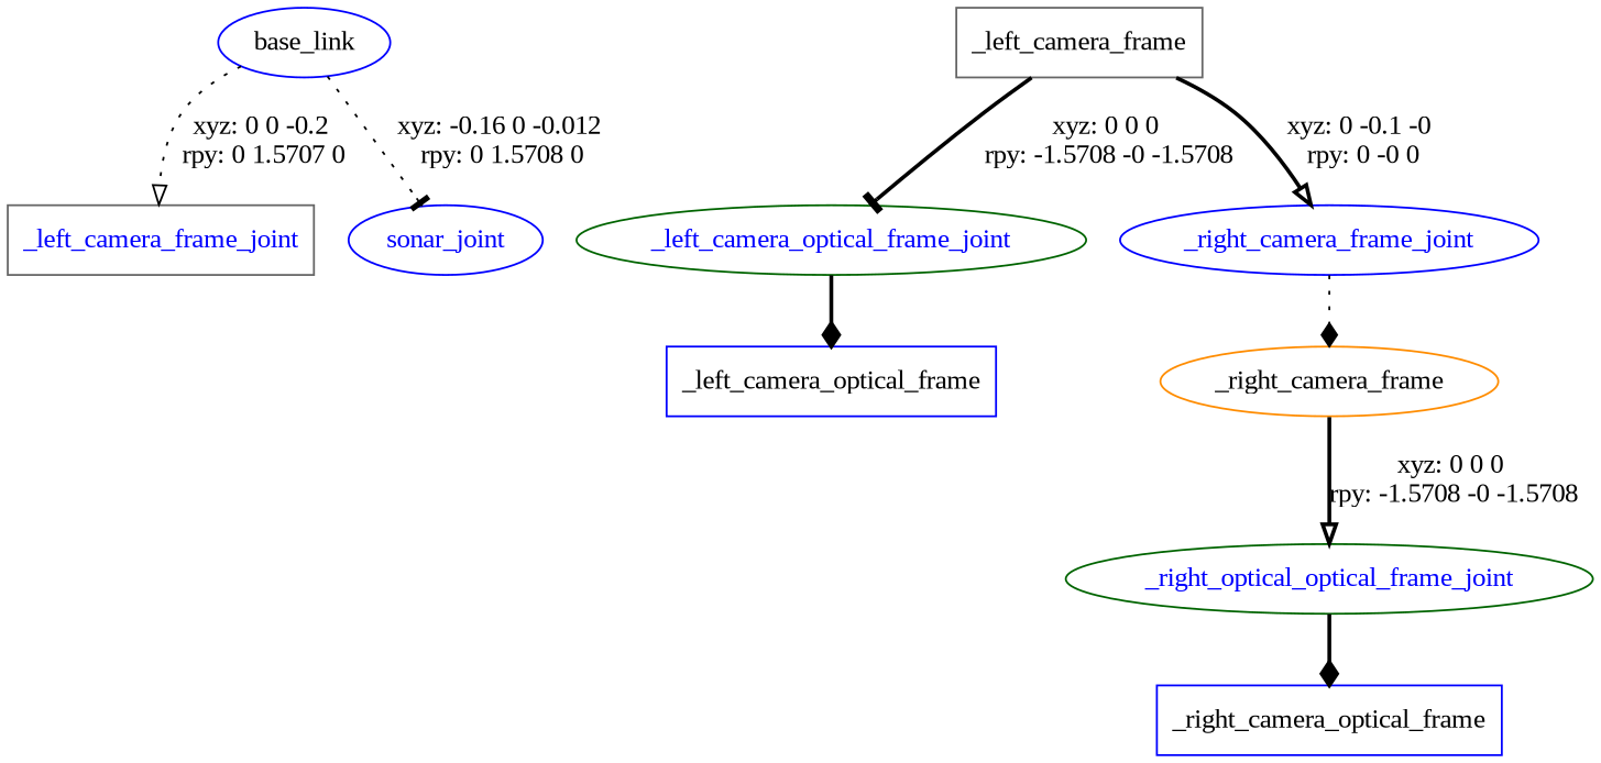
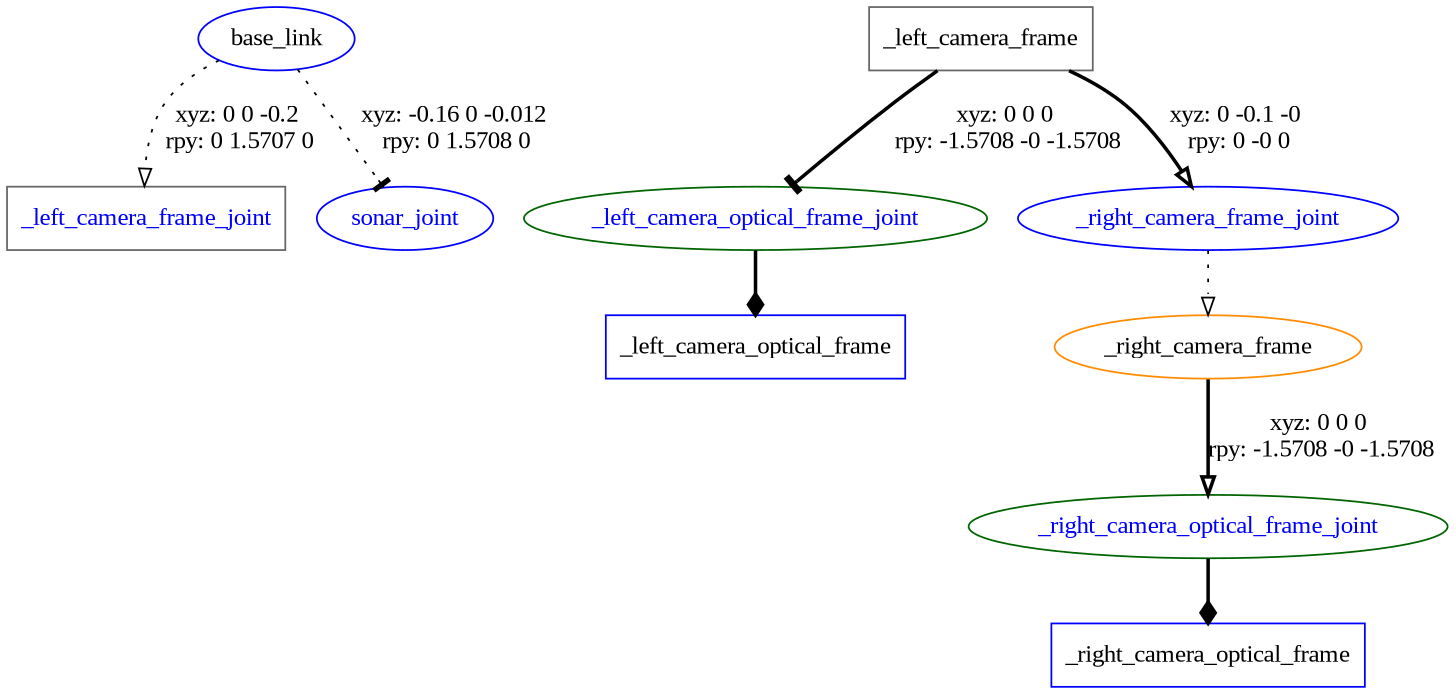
  digraph {
    fontname="Liberation Serif"
    node [color=blue fontname="Liberation Serif" shape=ellipse]
    edge [arrowhead=onormal fontname="Liberation Serif" style=bold]
    n1 [label=base_link]
    _left_camera_frame_joint [color=gray40 fontcolor=blue shape=box]
    sonar_joint [fontcolor=blue]
    n4 [color=gray40 label=_left_camera_frame shape=box]
    _left_camera_optical_frame_joint [color=darkgreen fontcolor=blue]
    _right_camera_frame_joint [fontcolor=blue]
    n7 [label=_left_camera_optical_frame shape=box]
    n8 [color=darkorange label=_right_camera_frame]
-   _right_camera_optical_frame_joint [color=darkgreen fontcolor=blue label=_right_optical_optical_frame_joint]
+   _right_camera_optical_frame_joint [color=darkgreen fontcolor=blue]
    n10 [label=_right_camera_optical_frame shape=box]
    n1 -> _left_camera_frame_joint [label="xyz: 0 0 -0.2 \nrpy: 0 1.5707 0" style=dotted]
    n1 -> sonar_joint [arrowhead=tee label="xyz: -0.16 0 -0.012 \nrpy: 0 1.5708 0" style=dotted]
    n4 -> _left_camera_optical_frame_joint [arrowhead=tee label="xyz: 0 0 0 \nrpy: -1.5708 -0 -1.5708"]
    n4 -> _right_camera_frame_joint [label="xyz: 0 -0.1 -0 \nrpy: 0 -0 0"]
    _left_camera_optical_frame_joint -> n7 [arrowhead=diamond]
-   _right_camera_frame_joint -> n8 [arrowhead=diamond style=dotted]
+   _right_camera_frame_joint -> n8 [style=dotted]
    n8 -> _right_camera_optical_frame_joint [label="xyz: 0 0 0 \nrpy: -1.5708 -0 -1.5708"]
    _right_camera_optical_frame_joint -> n10 [arrowhead=diamond]
  }
